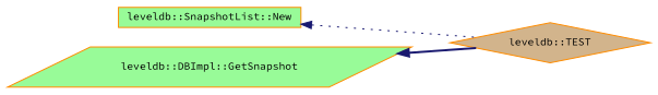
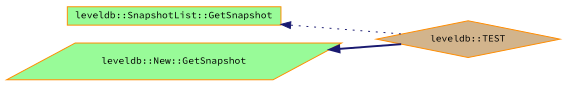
  digraph {
    fontname="Source Code Pro"
    rankdir=LR
    node [color=darkorange fillcolor=palegreen fontname="Source Code Pro" fontsize=10 style=filled]
    edge [color=midnightblue dir=back fontname="Source Code Pro" fontsize=10 labelfontname=Helvetica labelfontsize=10]
-   n1 [fontcolor=black height=0.2 label="leveldb::SnapshotList::New" shape=box width=0.4]
+   n1 [fontcolor=black height=0.2 label="leveldb::SnapshotList::GetSnapshot" shape=box width=0.4]
    n2 [fillcolor=tan height=0.2 label="leveldb::TEST" shape=diamond width=0.4]
-   n3 [height=0.2 label="leveldb::DBImpl::GetSnapshot" shape=parallelogram width=0.4]
+   n3 [height=0.2 label="leveldb::New::GetSnapshot" shape=parallelogram width=0.4]
    n1 -> n2 [style=dotted]
    n3 -> n2 [style=bold]
  }
